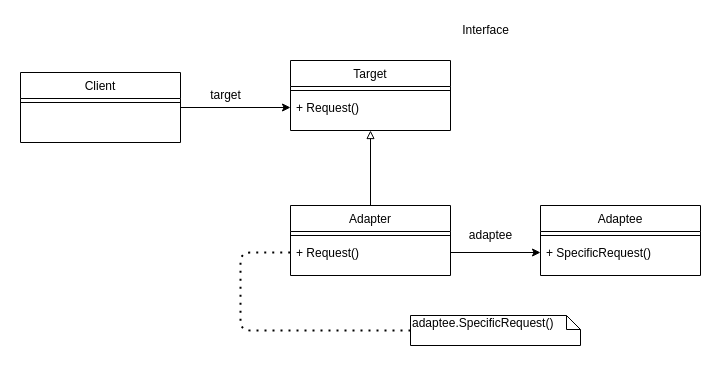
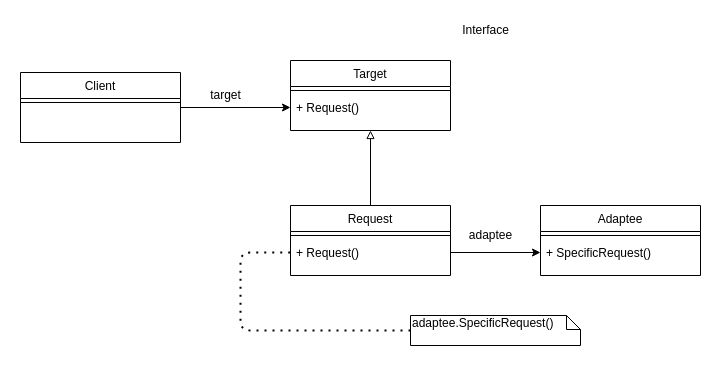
  <mxCell id="0" />
  <mxCell id="1" parent="0" />
  <mxCell id="2" value="Interface" style="text;html=1;align=center;verticalAlign=middle;resizable=0;points=[];autosize=1;" vertex="1" parent="1"><mxGeometry x="455" y="20" width="60" height="20" as="geometry" /></mxCell>
  <mxCell id="3" style="edgeStyle=orthogonalEdgeStyle;rounded=0;orthogonalLoop=1;jettySize=auto;html=1;entryX=0.5;entryY=1;entryDx=0;entryDy=0;endArrow=block;endFill=0;" edge="1" parent="1" source="11" target="8"><mxGeometry relative="1" as="geometry" /></mxCell>
  <mxCell id="4" style="edgeStyle=orthogonalEdgeStyle;rounded=0;orthogonalLoop=1;jettySize=auto;html=1;entryX=0;entryY=0.5;entryDx=0;entryDy=0;endArrow=classic;endFill=1;" edge="1" parent="1" source="13" target="16"><mxGeometry relative="1" as="geometry" /></mxCell>
  <mxCell id="5" value="adaptee" style="text;html=1;align=center;verticalAlign=middle;resizable=0;points=[];autosize=1;" vertex="1" parent="1"><mxGeometry x="460" y="225" width="60" height="20" as="geometry" /></mxCell>
  <mxCell id="6" value="adaptee.SpecificRequest()" style="shape=note;whiteSpace=wrap;html=1;size=14;verticalAlign=top;align=left;spacingTop=-6;" vertex="1" parent="1"><mxGeometry x="410" y="315" width="170" height="30" as="geometry" /></mxCell>
  <mxCell id="7" value="" style="endArrow=none;dashed=1;html=1;dashPattern=1 3;strokeWidth=2;entryX=0;entryY=0.5;entryDx=0;entryDy=0;exitX=0;exitY=0.5;exitDx=0;exitDy=0;exitPerimeter=0;" edge="1" parent="1" source="6" target="13"><mxGeometry width="50" height="50" relative="1" as="geometry"><mxPoint x="140" y="315" as="sourcePoint" /><mxPoint x="190" y="265" as="targetPoint" /><Array as="points"><mxPoint x="240" y="330" /><mxPoint x="240" y="252" /></Array></mxGeometry></mxCell>
  <mxCell id="8" value="Target" style="swimlane;fontStyle=0;align=center;verticalAlign=top;childLayout=stackLayout;horizontal=1;startSize=26;horizontalStack=0;resizeParent=1;resizeLast=0;collapsible=1;marginBottom=0;rounded=0;shadow=0;strokeWidth=1;" vertex="1" parent="1"><mxGeometry x="290" y="60" width="160" height="70" as="geometry"><mxRectangle x="340" y="380" width="170" height="26" as="alternateBounds" /></mxGeometry></mxCell>
  <mxCell id="9" value="" style="line;html=1;strokeWidth=1;align=left;verticalAlign=middle;spacingTop=-1;spacingLeft=3;spacingRight=3;rotatable=0;labelPosition=right;points=[];portConstraint=eastwest;" vertex="1" parent="8"><mxGeometry y="26" width="160" height="8" as="geometry" /></mxCell>
  <mxCell id="10" value="+ Request()" style="text;align=left;verticalAlign=top;spacingLeft=4;spacingRight=4;overflow=hidden;rotatable=0;points=[[0,0.5],[1,0.5]];portConstraint=eastwest;" vertex="1" parent="8"><mxGeometry y="34" width="160" height="26" as="geometry" /></mxCell>
- <mxCell id="11" value="Adapter" style="swimlane;fontStyle=0;align=center;verticalAlign=top;childLayout=stackLayout;horizontal=1;startSize=26;horizontalStack=0;resizeParent=1;resizeLast=0;collapsible=1;marginBottom=0;rounded=0;shadow=0;strokeWidth=1;" vertex="1" parent="1"><mxGeometry x="290" y="205" width="160" height="70" as="geometry"><mxRectangle x="340" y="380" width="170" height="26" as="alternateBounds" /></mxGeometry></mxCell>
+ <mxCell id="11" value="Request" style="swimlane;fontStyle=0;align=center;verticalAlign=top;childLayout=stackLayout;horizontal=1;startSize=26;horizontalStack=0;resizeParent=1;resizeLast=0;collapsible=1;marginBottom=0;rounded=0;shadow=0;strokeWidth=1;" vertex="1" parent="1"><mxGeometry x="290" y="205" width="160" height="70" as="geometry"><mxRectangle x="340" y="380" width="170" height="26" as="alternateBounds" /></mxGeometry></mxCell>
  <mxCell id="12" value="" style="line;html=1;strokeWidth=1;align=left;verticalAlign=middle;spacingTop=-1;spacingLeft=3;spacingRight=3;rotatable=0;labelPosition=right;points=[];portConstraint=eastwest;" vertex="1" parent="11"><mxGeometry y="26" width="160" height="8" as="geometry" /></mxCell>
  <mxCell id="13" value="+ Request()" style="text;align=left;verticalAlign=top;spacingLeft=4;spacingRight=4;overflow=hidden;rotatable=0;points=[[0,0.5],[1,0.5]];portConstraint=eastwest;" vertex="1" parent="11"><mxGeometry y="34" width="160" height="26" as="geometry" /></mxCell>
  <mxCell id="14" value="Adaptee" style="swimlane;fontStyle=0;align=center;verticalAlign=top;childLayout=stackLayout;horizontal=1;startSize=26;horizontalStack=0;resizeParent=1;resizeLast=0;collapsible=1;marginBottom=0;rounded=0;shadow=0;strokeWidth=1;" vertex="1" parent="1"><mxGeometry x="540" y="205" width="160" height="70" as="geometry"><mxRectangle x="340" y="380" width="170" height="26" as="alternateBounds" /></mxGeometry></mxCell>
  <mxCell id="15" value="" style="line;html=1;strokeWidth=1;align=left;verticalAlign=middle;spacingTop=-1;spacingLeft=3;spacingRight=3;rotatable=0;labelPosition=right;points=[];portConstraint=eastwest;" vertex="1" parent="14"><mxGeometry y="26" width="160" height="8" as="geometry" /></mxCell>
  <mxCell id="16" value="+ SpecificRequest()" style="text;align=left;verticalAlign=top;spacingLeft=4;spacingRight=4;overflow=hidden;rotatable=0;points=[[0,0.5],[1,0.5]];portConstraint=eastwest;" vertex="1" parent="14"><mxGeometry y="34" width="160" height="26" as="geometry" /></mxCell>
  <mxCell id="17" style="edgeStyle=orthogonalEdgeStyle;rounded=0;orthogonalLoop=1;jettySize=auto;html=1;entryX=0;entryY=0.5;entryDx=0;entryDy=0;endArrow=classic;endFill=1;" edge="1" parent="1" source="18" target="10"><mxGeometry relative="1" as="geometry" /></mxCell>
  <mxCell id="18" value="Client" style="swimlane;fontStyle=0;align=center;verticalAlign=top;childLayout=stackLayout;horizontal=1;startSize=26;horizontalStack=0;resizeParent=1;resizeLast=0;collapsible=1;marginBottom=0;rounded=0;shadow=0;strokeWidth=1;" vertex="1" parent="1"><mxGeometry x="20" y="72" width="160" height="70" as="geometry"><mxRectangle x="340" y="380" width="170" height="26" as="alternateBounds" /></mxGeometry></mxCell>
  <mxCell id="19" value="" style="line;html=1;strokeWidth=1;align=left;verticalAlign=middle;spacingTop=-1;spacingLeft=3;spacingRight=3;rotatable=0;labelPosition=right;points=[];portConstraint=eastwest;" vertex="1" parent="18"><mxGeometry y="26" width="160" height="8" as="geometry" /></mxCell>
  <mxCell id="20" value="target" style="text;html=1;align=center;verticalAlign=middle;resizable=0;points=[];autosize=1;" vertex="1" parent="1"><mxGeometry x="200" y="85" width="50" height="20" as="geometry" /></mxCell>
